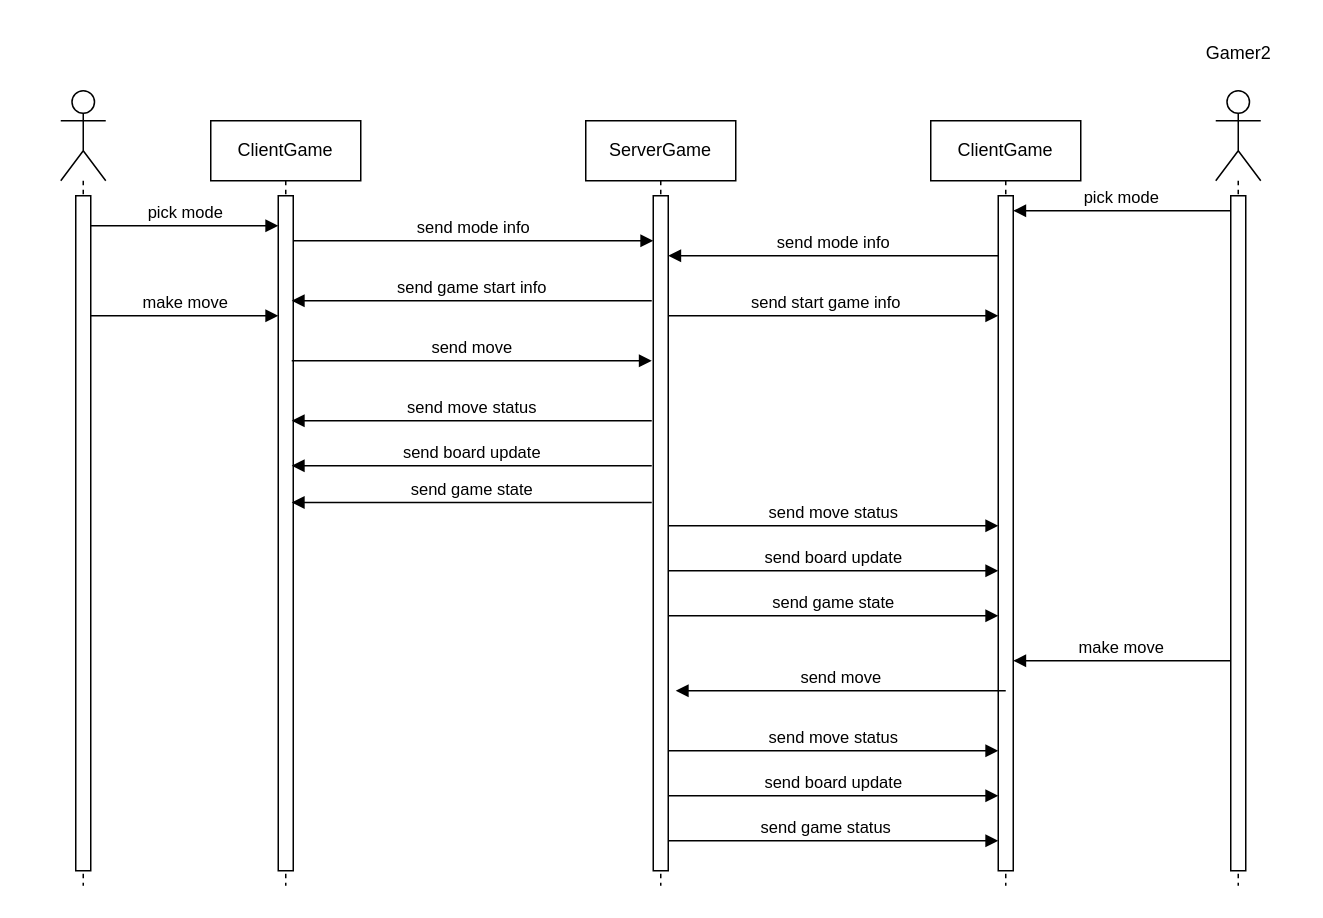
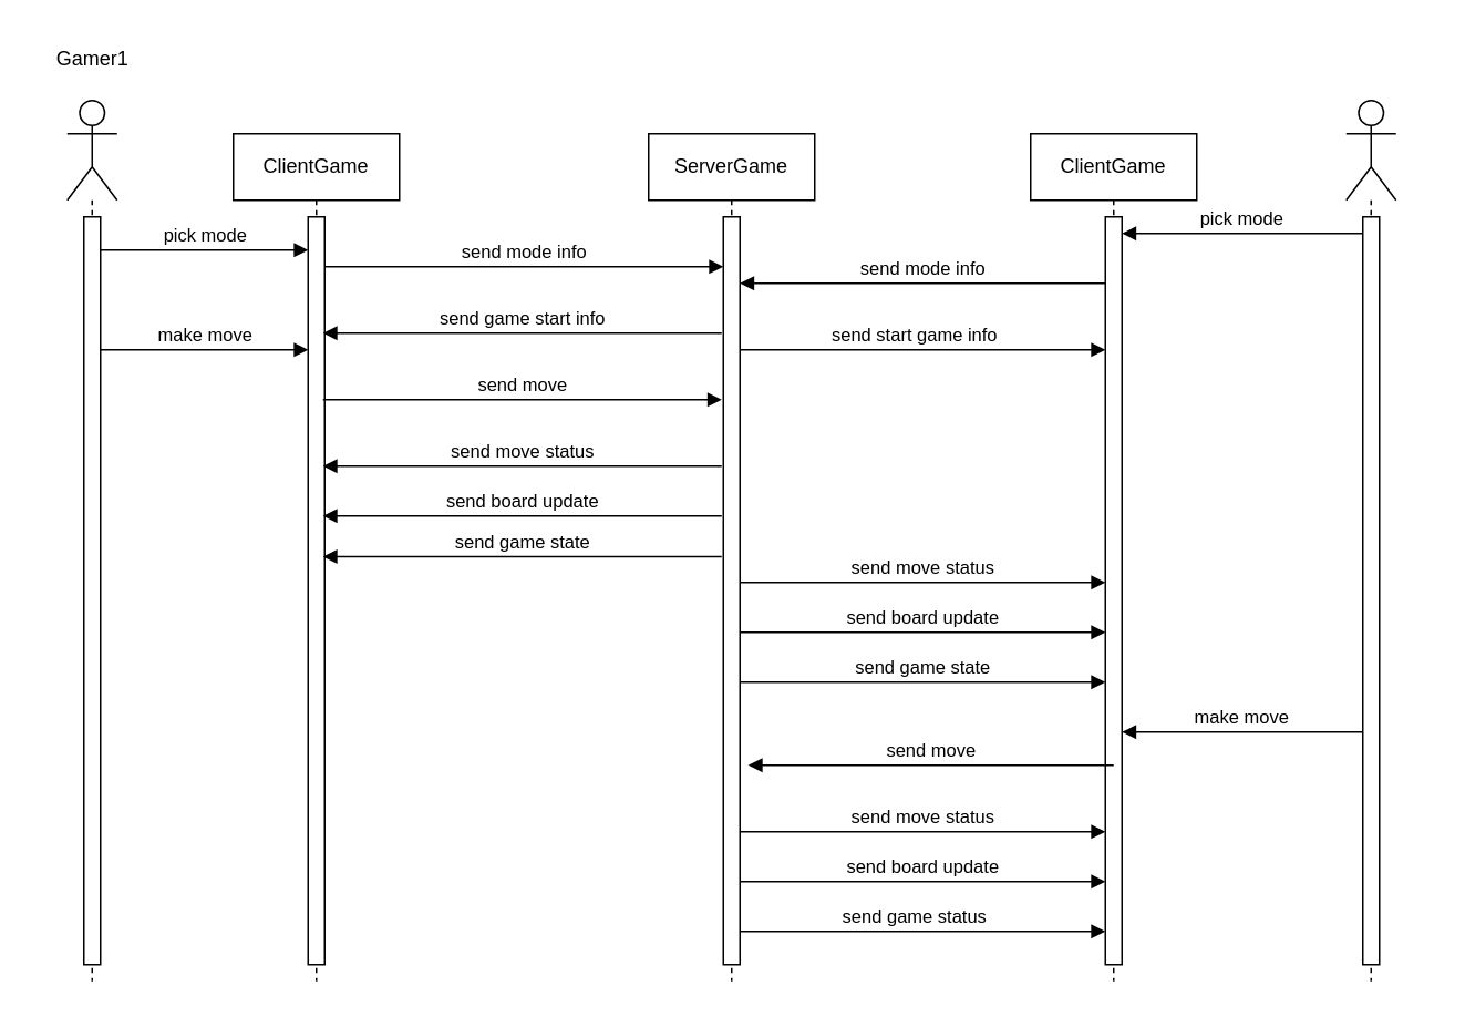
  <mxCell id="0" />
  <mxCell id="1" parent="0" />
  <mxCell id="2" value="" style="shape=umlLifeline;perimeter=lifelinePerimeter;whiteSpace=wrap;html=1;container=1;dropTarget=0;collapsible=0;recursiveResize=0;outlineConnect=0;portConstraint=eastwest;newEdgeStyle={&quot;curved&quot;:0,&quot;rounded&quot;:0};participant=umlActor;size=60;" vertex="1" parent="1"><mxGeometry x="40" y="60" width="30" height="530" as="geometry" /></mxCell>
  <mxCell id="3" value="" style="html=1;points=[[0,0,0,0,5],[0,1,0,0,-5],[1,0,0,0,5],[1,1,0,0,-5]];perimeter=orthogonalPerimeter;outlineConnect=0;targetShapes=umlLifeline;portConstraint=eastwest;newEdgeStyle={&quot;curved&quot;:0,&quot;rounded&quot;:0};" vertex="1" parent="2"><mxGeometry x="10" y="70" width="10" height="450" as="geometry" /></mxCell>
+ <mxCell id="4" value="Gamer1" style="text;html=1;align=center;verticalAlign=middle;resizable=0;points=[];autosize=1;strokeColor=none;fillColor=none;" vertex="1" parent="1"><mxGeometry x="20" y="20" width="70" height="30" as="geometry" /></mxCell>
  <mxCell id="5" value="ClientGame" style="shape=umlLifeline;perimeter=lifelinePerimeter;whiteSpace=wrap;html=1;container=1;dropTarget=0;collapsible=0;recursiveResize=0;outlineConnect=0;portConstraint=eastwest;newEdgeStyle={&quot;curved&quot;:0,&quot;rounded&quot;:0};" vertex="1" parent="1"><mxGeometry x="140" y="80" width="100" height="510" as="geometry" /></mxCell>
  <mxCell id="6" value="" style="html=1;points=[[0,0,0,0,5],[0,1,0,0,-5],[1,0,0,0,5],[1,1,0,0,-5]];perimeter=orthogonalPerimeter;outlineConnect=0;targetShapes=umlLifeline;portConstraint=eastwest;newEdgeStyle={&quot;curved&quot;:0,&quot;rounded&quot;:0};" vertex="1" parent="5"><mxGeometry x="45" y="50" width="10" height="450" as="geometry" /></mxCell>
  <mxCell id="7" value="ServerGame" style="shape=umlLifeline;perimeter=lifelinePerimeter;whiteSpace=wrap;html=1;container=1;dropTarget=0;collapsible=0;recursiveResize=0;outlineConnect=0;portConstraint=eastwest;newEdgeStyle={&quot;curved&quot;:0,&quot;rounded&quot;:0};" vertex="1" parent="1"><mxGeometry x="390" y="80" width="100" height="510" as="geometry" /></mxCell>
  <mxCell id="8" value="" style="html=1;points=[[0,0,0,0,5],[0,1,0,0,-5],[1,0,0,0,5],[1,1,0,0,-5]];perimeter=orthogonalPerimeter;outlineConnect=0;targetShapes=umlLifeline;portConstraint=eastwest;newEdgeStyle={&quot;curved&quot;:0,&quot;rounded&quot;:0};" vertex="1" parent="7"><mxGeometry x="45" y="50" width="10" height="450" as="geometry" /></mxCell>
  <mxCell id="9" value="pick mode" style="html=1;verticalAlign=bottom;endArrow=block;curved=0;rounded=0;" edge="1" parent="1"><mxGeometry width="80" relative="1" as="geometry"><mxPoint x="60" y="150" as="sourcePoint" /><mxPoint x="185" y="150" as="targetPoint" /><mxPoint as="offset" /></mxGeometry></mxCell>
  <mxCell id="10" value="send mode info" style="html=1;verticalAlign=bottom;endArrow=block;curved=0;rounded=0;" edge="1" parent="1"><mxGeometry width="80" relative="1" as="geometry"><mxPoint x="195" y="160" as="sourcePoint" /><mxPoint x="435" y="160" as="targetPoint" /></mxGeometry></mxCell>
  <mxCell id="11" value="" style="shape=umlLifeline;perimeter=lifelinePerimeter;whiteSpace=wrap;html=1;container=1;dropTarget=0;collapsible=0;recursiveResize=0;outlineConnect=0;portConstraint=eastwest;newEdgeStyle={&quot;curved&quot;:0,&quot;rounded&quot;:0};participant=umlActor;size=60;" vertex="1" parent="1"><mxGeometry x="810" y="60" width="30" height="530" as="geometry" /></mxCell>
  <mxCell id="12" value="" style="html=1;points=[[0,0,0,0,5],[0,1,0,0,-5],[1,0,0,0,5],[1,1,0,0,-5]];perimeter=orthogonalPerimeter;outlineConnect=0;targetShapes=umlLifeline;portConstraint=eastwest;newEdgeStyle={&quot;curved&quot;:0,&quot;rounded&quot;:0};" vertex="1" parent="11"><mxGeometry x="10" y="70" width="10" height="450" as="geometry" /></mxCell>
- <mxCell id="13" value="Gamer2" style="text;html=1;align=center;verticalAlign=middle;resizable=0;points=[];autosize=1;strokeColor=none;fillColor=none;" vertex="1" parent="1"><mxGeometry x="790" y="20" width="70" height="30" as="geometry" /></mxCell>
  <mxCell id="14" value="ClientGame" style="shape=umlLifeline;perimeter=lifelinePerimeter;whiteSpace=wrap;html=1;container=1;dropTarget=0;collapsible=0;recursiveResize=0;outlineConnect=0;portConstraint=eastwest;newEdgeStyle={&quot;curved&quot;:0,&quot;rounded&quot;:0};" vertex="1" parent="1"><mxGeometry x="620" y="80" width="100" height="510" as="geometry" /></mxCell>
  <mxCell id="15" value="" style="html=1;points=[[0,0,0,0,5],[0,1,0,0,-5],[1,0,0,0,5],[1,1,0,0,-5]];perimeter=orthogonalPerimeter;outlineConnect=0;targetShapes=umlLifeline;portConstraint=eastwest;newEdgeStyle={&quot;curved&quot;:0,&quot;rounded&quot;:0};" vertex="1" parent="14"><mxGeometry x="45" y="50" width="10" height="450" as="geometry" /></mxCell>
  <mxCell id="16" value="pick mode" style="html=1;verticalAlign=bottom;endArrow=block;curved=0;rounded=0;" edge="1" parent="1"><mxGeometry width="80" relative="1" as="geometry"><mxPoint x="820" y="140" as="sourcePoint" /><mxPoint x="675" y="140" as="targetPoint" /></mxGeometry></mxCell>
  <mxCell id="17" value="send mode info" style="html=1;verticalAlign=bottom;endArrow=block;curved=0;rounded=0;" edge="1" parent="1"><mxGeometry width="80" relative="1" as="geometry"><mxPoint x="665" y="170" as="sourcePoint" /><mxPoint x="445" y="170" as="targetPoint" /></mxGeometry></mxCell>
  <mxCell id="18" value="send game start info" style="html=1;verticalAlign=bottom;endArrow=block;curved=0;rounded=0;" edge="1" parent="1"><mxGeometry width="80" relative="1" as="geometry"><mxPoint x="434" y="200" as="sourcePoint" /><mxPoint x="194" y="200" as="targetPoint" /></mxGeometry></mxCell>
  <mxCell id="19" value="send start game info" style="html=1;verticalAlign=bottom;endArrow=block;curved=0;rounded=0;" edge="1" parent="1"><mxGeometry x="-0.045" width="80" relative="1" as="geometry"><mxPoint x="445" y="210" as="sourcePoint" /><mxPoint x="665" y="210" as="targetPoint" /><mxPoint as="offset" /></mxGeometry></mxCell>
  <mxCell id="20" value="make move" style="html=1;verticalAlign=bottom;endArrow=block;curved=0;rounded=0;" edge="1" parent="1" source="3" target="6"><mxGeometry width="80" relative="1" as="geometry"><mxPoint x="60" y="230" as="sourcePoint" /><mxPoint x="140" y="230" as="targetPoint" /><Array as="points"><mxPoint x="90" y="210" /></Array></mxGeometry></mxCell>
  <mxCell id="21" value="send move" style="html=1;verticalAlign=bottom;endArrow=block;curved=0;rounded=0;" edge="1" parent="1"><mxGeometry width="80" relative="1" as="geometry"><mxPoint x="194" y="240" as="sourcePoint" /><mxPoint x="434" y="240" as="targetPoint" /></mxGeometry></mxCell>
  <mxCell id="22" value="send move status" style="html=1;verticalAlign=bottom;endArrow=block;curved=0;rounded=0;" edge="1" parent="1"><mxGeometry width="80" relative="1" as="geometry"><mxPoint x="434" y="280" as="sourcePoint" /><mxPoint x="194" y="280" as="targetPoint" /></mxGeometry></mxCell>
  <mxCell id="23" value="send board update" style="html=1;verticalAlign=bottom;endArrow=block;curved=0;rounded=0;" edge="1" parent="1"><mxGeometry width="80" relative="1" as="geometry"><mxPoint x="434" y="310" as="sourcePoint" /><mxPoint x="194" y="310" as="targetPoint" /><Array as="points"><mxPoint x="259" y="310" /></Array></mxGeometry></mxCell>
  <mxCell id="24" value="send game state" style="html=1;verticalAlign=bottom;endArrow=block;curved=0;rounded=0;" edge="1" parent="1"><mxGeometry width="80" relative="1" as="geometry"><mxPoint x="434" y="334.5" as="sourcePoint" /><mxPoint x="194" y="334.5" as="targetPoint" /></mxGeometry></mxCell>
  <mxCell id="25" value="send move status" style="html=1;verticalAlign=bottom;endArrow=block;curved=0;rounded=0;" edge="1" parent="1"><mxGeometry width="80" relative="1" as="geometry"><mxPoint x="445" y="350" as="sourcePoint" /><mxPoint x="665" y="350" as="targetPoint" /></mxGeometry></mxCell>
  <mxCell id="26" value="send game state" style="html=1;verticalAlign=bottom;endArrow=block;curved=0;rounded=0;" edge="1" parent="1"><mxGeometry width="80" relative="1" as="geometry"><mxPoint x="445" y="410" as="sourcePoint" /><mxPoint x="665" y="410" as="targetPoint" /><Array as="points"><mxPoint x="620" y="410" /></Array></mxGeometry></mxCell>
  <mxCell id="27" value="send board update" style="html=1;verticalAlign=bottom;endArrow=block;curved=0;rounded=0;" edge="1" parent="1"><mxGeometry width="80" relative="1" as="geometry"><mxPoint x="445" y="380" as="sourcePoint" /><mxPoint x="665" y="380" as="targetPoint" /><Array as="points"><mxPoint x="615" y="380" /><mxPoint x="630" y="380" /></Array></mxGeometry></mxCell>
  <mxCell id="28" value="make move" style="html=1;verticalAlign=bottom;endArrow=block;curved=0;rounded=0;" edge="1" parent="1"><mxGeometry width="80" relative="1" as="geometry"><mxPoint x="820" y="440" as="sourcePoint" /><mxPoint x="675" y="440" as="targetPoint" /></mxGeometry></mxCell>
  <mxCell id="29" value="send move" style="html=1;verticalAlign=bottom;endArrow=block;curved=0;rounded=0;" edge="1" parent="1"><mxGeometry width="80" relative="1" as="geometry"><mxPoint x="670" y="460" as="sourcePoint" /><mxPoint x="450" y="460" as="targetPoint" /></mxGeometry></mxCell>
  <mxCell id="30" value="send move status" style="html=1;verticalAlign=bottom;endArrow=block;curved=0;rounded=0;" edge="1" parent="1"><mxGeometry width="80" relative="1" as="geometry"><mxPoint x="445" y="500" as="sourcePoint" /><mxPoint x="665" y="500" as="targetPoint" /></mxGeometry></mxCell>
  <mxCell id="31" value="send board update" style="html=1;verticalAlign=bottom;endArrow=block;curved=0;rounded=0;" edge="1" parent="1"><mxGeometry width="80" relative="1" as="geometry"><mxPoint x="445" y="530" as="sourcePoint" /><mxPoint x="665" y="530" as="targetPoint" /></mxGeometry></mxCell>
  <mxCell id="32" value="send game status" style="html=1;verticalAlign=bottom;endArrow=block;curved=0;rounded=0;" edge="1" parent="1"><mxGeometry x="-0.045" width="80" relative="1" as="geometry"><mxPoint x="445" y="560" as="sourcePoint" /><mxPoint x="665" y="560" as="targetPoint" /><mxPoint as="offset" /></mxGeometry></mxCell>
